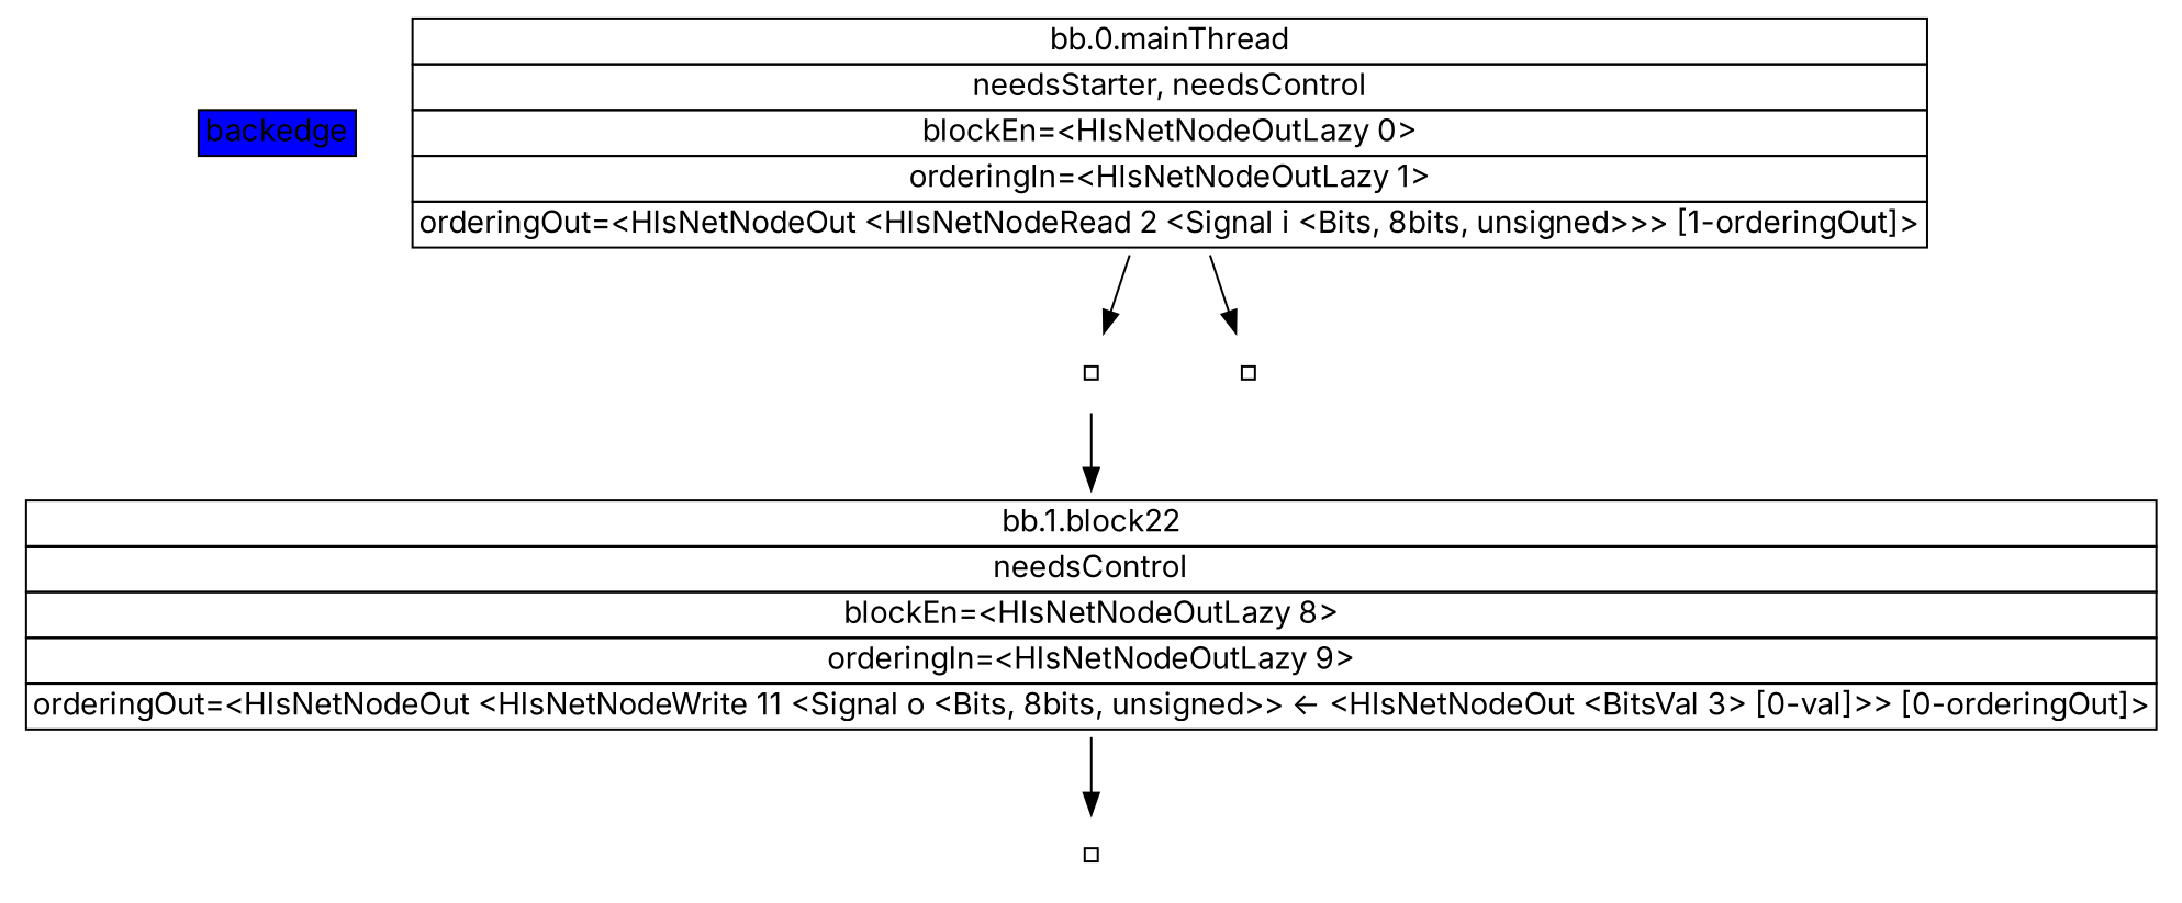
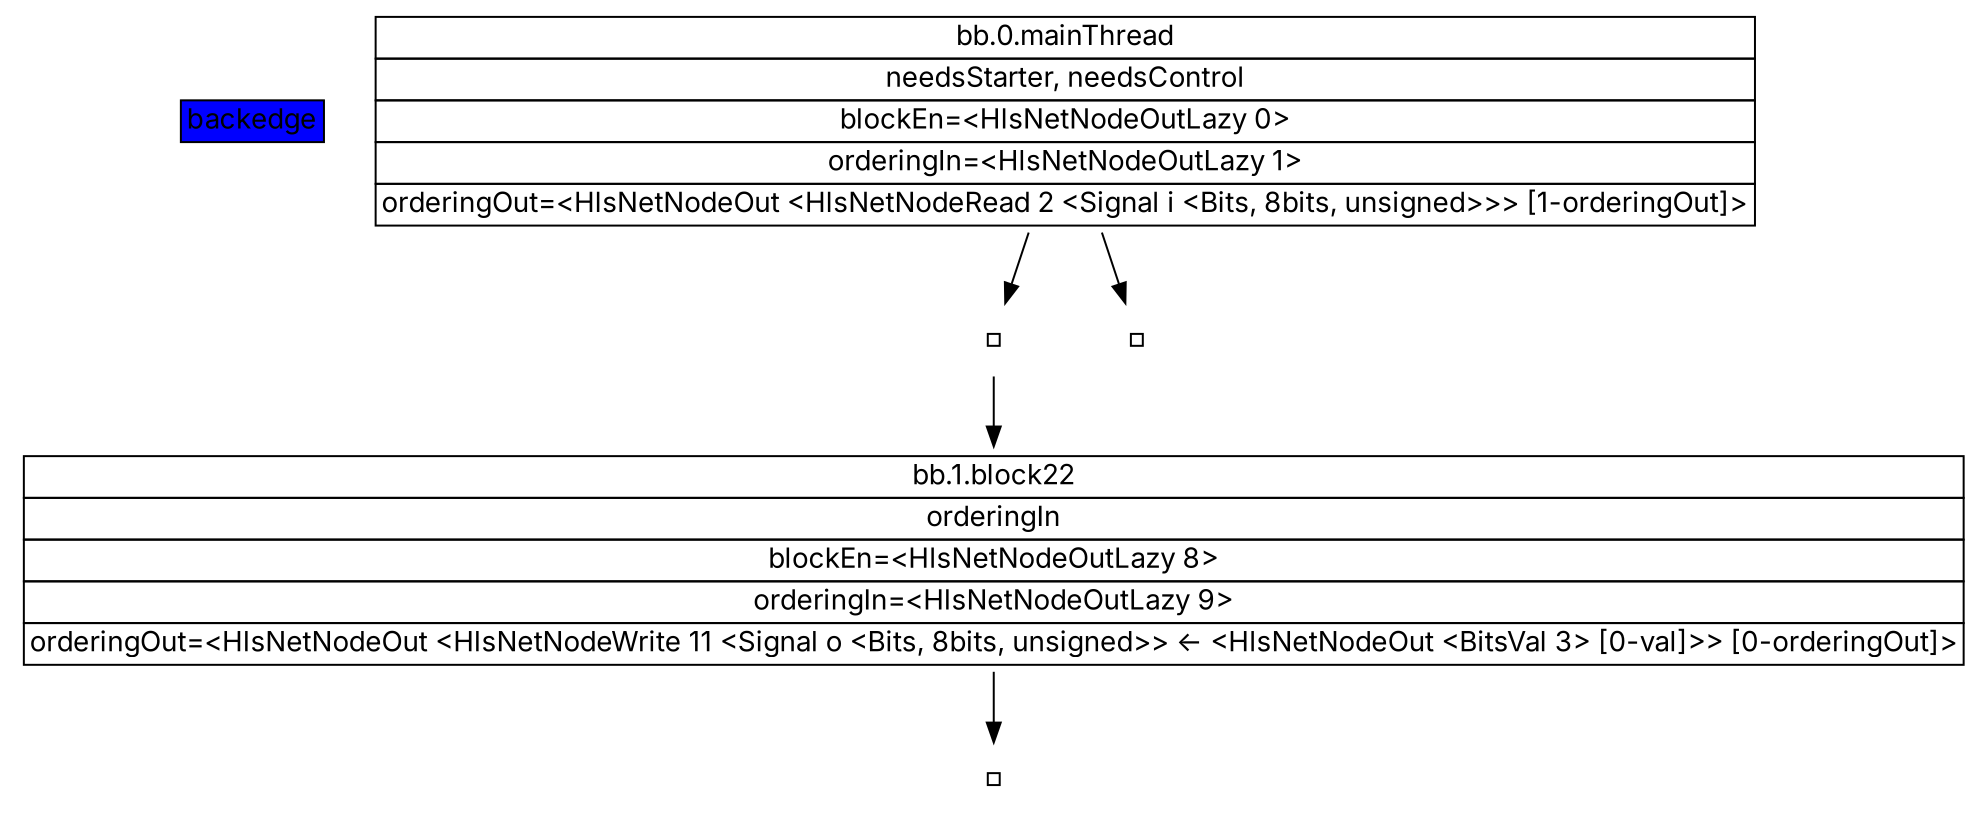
  digraph {
    fontname=Inter
    node [fontname=Inter shape=plaintext style=filled fillcolor=white]
    edge [fontname=Inter]
    n1 [label=< <table border="0" cellborder="1" cellspacing="0">   <tr><td bgcolor="blue">backedge</td></tr> </table>> shape=plain fillcolor=""]
    n2 [label=< <table border="0" cellborder="1" cellspacing="0">             <tr><td>bb.0.mainThread</td></tr>             <tr><td>needsStarter, needsControl</td></tr>             <tr><td>blockEn=&lt;HlsNetNodeOutLazy 0&gt;</td></tr>             <tr><td>orderingIn=&lt;HlsNetNodeOutLazy 1&gt;</td></tr>             <tr><td>orderingOut=&lt;HlsNetNodeOut &lt;HlsNetNodeRead 2 &lt;Signal i &lt;Bits, 8bits, unsigned&gt;&gt;&gt; [1-orderingOut]&gt;</td></tr>         </table> >]
    n3 [label=< <table border="0" cellborder="1" cellspacing="0">             <tr><td></td></tr>         </table> >]
    n4 [label=< <table border="0" cellborder="1" cellspacing="0">             <tr><td></td></tr>         </table> >]
-   n5 [label=< <table border="0" cellborder="1" cellspacing="0">             <tr><td>bb.1.block22</td></tr>             <tr><td>needsControl</td></tr>             <tr><td>blockEn=&lt;HlsNetNodeOutLazy 8&gt;</td></tr>             <tr><td>orderingIn=&lt;HlsNetNodeOutLazy 9&gt;</td></tr>             <tr><td>orderingOut=&lt;HlsNetNodeOut &lt;HlsNetNodeWrite 11 &lt;Signal o &lt;Bits, 8bits, unsigned&gt;&gt; &lt;- &lt;HlsNetNodeOut &lt;BitsVal 3&gt; [0-val]&gt;&gt; [0-orderingOut]&gt;</td></tr>         </table> >]
+   n5 [label=< <table border="0" cellborder="1" cellspacing="0">             <tr><td>bb.1.block22</td></tr>             <tr><td>orderingIn</td></tr>             <tr><td>blockEn=&lt;HlsNetNodeOutLazy 8&gt;</td></tr>             <tr><td>orderingIn=&lt;HlsNetNodeOutLazy 9&gt;</td></tr>             <tr><td>orderingOut=&lt;HlsNetNodeOut &lt;HlsNetNodeWrite 11 &lt;Signal o &lt;Bits, 8bits, unsigned&gt;&gt; &lt;- &lt;HlsNetNodeOut &lt;BitsVal 3&gt; [0-val]&gt;&gt; [0-orderingOut]&gt;</td></tr>         </table> >]
    n6 [label=< <table border="0" cellborder="1" cellspacing="0">             <tr><td></td></tr>         </table> >]
    n2 -> n3
    n2 -> n4
    n3 -> n5
    n5 -> n6
  }
